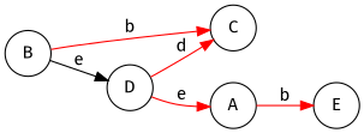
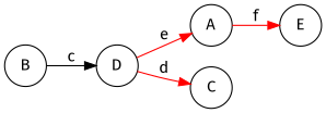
  digraph {
    fontname="Fira Sans"
    rankdir=LR
    node [fontname="Fira Sans" shape=circle]
    edge [color=red fontname="Fira Sans"]
    n1 [label=A]
    n2 [label=E]
    n3 [label=B]
    n4 [label=C]
    n5 [label=D]
    subgraph sub_1 {
      rank=same
    }
-   n1 -> n2 [label=b]
-   n3 -> n4 [label=b]
-   n3 -> n5 [label=e color=""]
+   n1 -> n2 [label=f]
+   n3 -> n5 [label=c color=""]
    n5 -> n1 [label=e]
    n5 -> n4 [label=d]
  }
